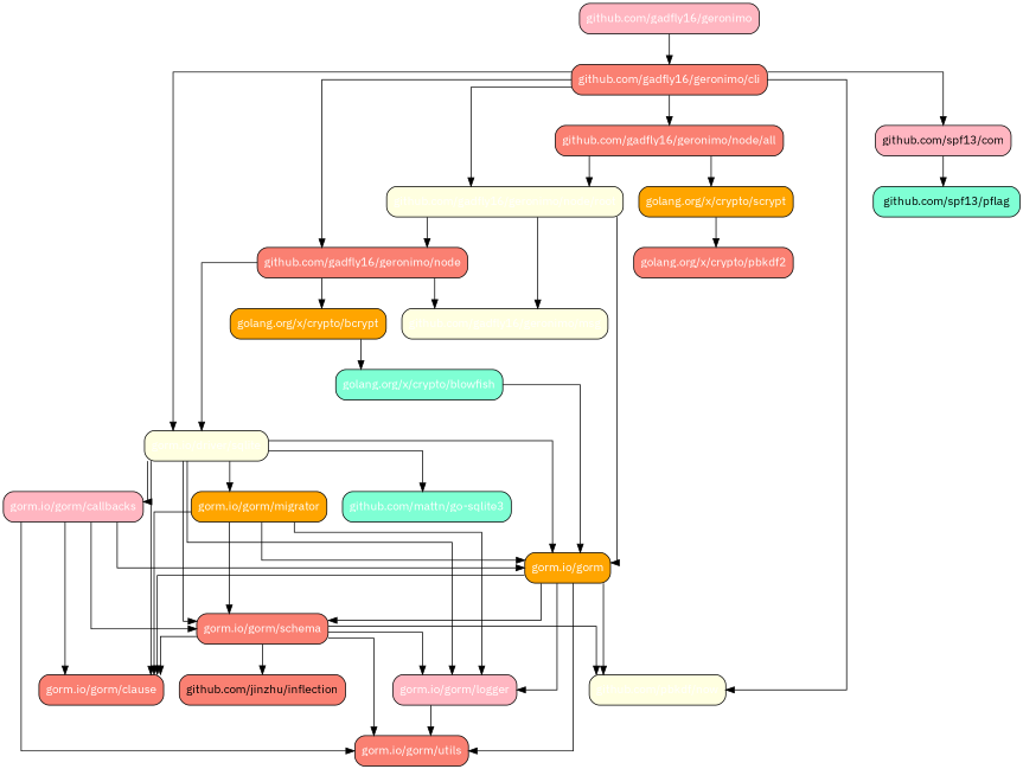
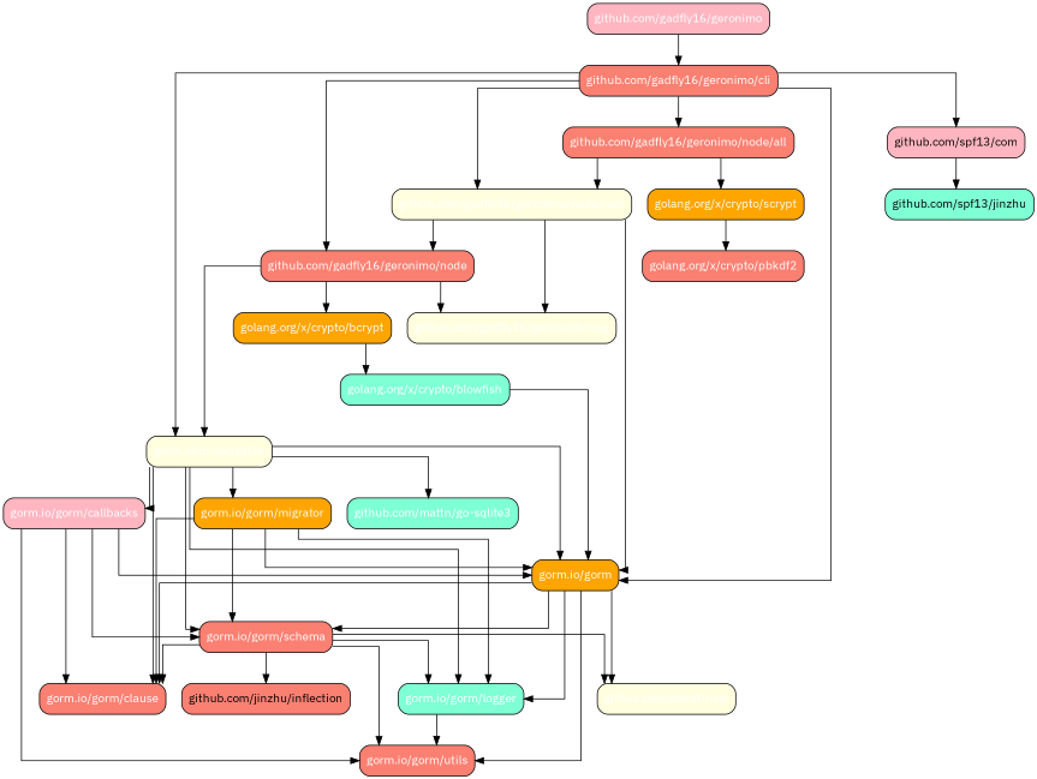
  strict digraph {
    fontname="IBM Plex Sans"
    splines=ortho
    node [fillcolor=salmon fontcolor="0.000 0.000 1.000" fontname="IBM Plex Sans" shape=box style="rounded,filled"]
    edge [fontname="IBM Plex Sans"]
    "github.com/gadfly16/geronimo/cli"
    "github.com/gadfly16/geronimo/node/all"
    "github.com/gadfly16/geronimo/node/root" [fillcolor=lightyellow]
    "github.com/gadfly16/geronimo/node"
    n5 [fillcolor=lightpink fontcolor="0.000 0.000 0.000" label="github.com/spf13/com"]
    "gorm.io/driver/sqlite" [fillcolor=lightyellow]
    "gorm.io/gorm" [fillcolor=orange]
    "golang.org/x/crypto/scrypt" [fillcolor=orange]
    "github.com/gadfly16/geronimo/msg" [fillcolor=lightyellow]
    "golang.org/x/crypto/bcrypt" [fillcolor=orange]
-   "github.com/spf13/pflag" [fillcolor=aquamarine fontcolor="0.000 0.000 0.000"]
+   "github.com/spf13/pflag" [fillcolor=aquamarine fontcolor="0.000 0.000 0.000" label="github.com/spf13/jinzhu"]
    "github.com/mattn/go-sqlite3" [fillcolor=aquamarine]
    "gorm.io/gorm/callbacks" [fillcolor=lightpink]
    "gorm.io/gorm/clause"
-   "gorm.io/gorm/logger" [fillcolor=lightpink]
+   "gorm.io/gorm/logger" [fillcolor=aquamarine]
    "gorm.io/gorm/migrator" [fillcolor=orange]
    "gorm.io/gorm/schema"
    n18 [fillcolor=lightyellow label="github.com/pbkdf/now"]
    "gorm.io/gorm/utils"
    "golang.org/x/crypto/blowfish" [fillcolor=aquamarine]
    "golang.org/x/crypto/pbkdf2"
    "github.com/gadfly16/geronimo" [fillcolor=lightpink]
    "github.com/jinzhu/inflection" [fontcolor="0.000 0.000 0.000"]
    "github.com/gadfly16/geronimo/cli" -> "github.com/gadfly16/geronimo/node/all"
    "github.com/gadfly16/geronimo/cli" -> "github.com/gadfly16/geronimo/node/root" [minlen=2]
    "github.com/gadfly16/geronimo/cli" -> "github.com/gadfly16/geronimo/node" [minlen=3]
    "github.com/gadfly16/geronimo/cli" -> n5
    "github.com/gadfly16/geronimo/cli" -> "gorm.io/driver/sqlite" [minlen=4]
-   "github.com/gadfly16/geronimo/cli" -> n18 [minlen=5]
+   "github.com/gadfly16/geronimo/cli" -> "gorm.io/gorm" [minlen=5]
    "github.com/gadfly16/geronimo/node/all" -> "github.com/gadfly16/geronimo/node/root"
    "github.com/gadfly16/geronimo/node/all" -> "golang.org/x/crypto/scrypt"
    "github.com/gadfly16/geronimo/node/root" -> "github.com/gadfly16/geronimo/node"
    "github.com/gadfly16/geronimo/node/root" -> "gorm.io/gorm" [minlen=4]
    "github.com/gadfly16/geronimo/node/root" -> "github.com/gadfly16/geronimo/msg" [minlen=2]
    "github.com/gadfly16/geronimo/node" -> "gorm.io/driver/sqlite"
    "github.com/gadfly16/geronimo/node" -> "github.com/gadfly16/geronimo/msg"
    "github.com/gadfly16/geronimo/node" -> "golang.org/x/crypto/bcrypt"
    n5 -> "github.com/spf13/pflag"
    "gorm.io/driver/sqlite" -> "gorm.io/gorm" [minlen=2]
    "gorm.io/driver/sqlite" -> "github.com/mattn/go-sqlite3"
    "gorm.io/driver/sqlite" -> "gorm.io/gorm/callbacks"
    "gorm.io/driver/sqlite" -> "gorm.io/gorm/clause" [minlen=3]
    "gorm.io/driver/sqlite" -> "gorm.io/gorm/logger" [minlen=3]
    "gorm.io/driver/sqlite" -> "gorm.io/gorm/migrator"
    "gorm.io/driver/sqlite" -> "gorm.io/gorm/schema" [minlen=2]
    "gorm.io/gorm" -> "gorm.io/gorm/clause" [minlen=2]
    "gorm.io/gorm" -> "gorm.io/gorm/logger" [minlen=2]
    "gorm.io/gorm" -> "gorm.io/gorm/schema"
    "gorm.io/gorm" -> n18 [minlen=2]
    "gorm.io/gorm" -> "gorm.io/gorm/utils" [minlen=2]
    "golang.org/x/crypto/scrypt" -> "golang.org/x/crypto/pbkdf2"
    "golang.org/x/crypto/bcrypt" -> "golang.org/x/crypto/blowfish"
    "gorm.io/gorm/callbacks" -> "gorm.io/gorm"
    "gorm.io/gorm/callbacks" -> "gorm.io/gorm/clause" [minlen=3]
    "gorm.io/gorm/callbacks" -> "gorm.io/gorm/schema" [minlen=2]
    "gorm.io/gorm/callbacks" -> "gorm.io/gorm/utils" [minlen=3]
    "gorm.io/gorm/logger" -> "gorm.io/gorm/utils"
    "gorm.io/gorm/migrator" -> "gorm.io/gorm"
    "gorm.io/gorm/migrator" -> "gorm.io/gorm/clause" [minlen=3]
    "gorm.io/gorm/migrator" -> "gorm.io/gorm/logger" [minlen=3]
    "gorm.io/gorm/migrator" -> "gorm.io/gorm/schema" [minlen=2]
    "gorm.io/gorm/schema" -> "gorm.io/gorm/clause"
    "gorm.io/gorm/schema" -> "gorm.io/gorm/logger"
    "gorm.io/gorm/schema" -> n18
    "gorm.io/gorm/schema" -> "gorm.io/gorm/utils" [minlen=2]
    "gorm.io/gorm/schema" -> "github.com/jinzhu/inflection"
    "golang.org/x/crypto/blowfish" -> "gorm.io/gorm" [minlen=3]
    "github.com/gadfly16/geronimo" -> "github.com/gadfly16/geronimo/cli"
  }
